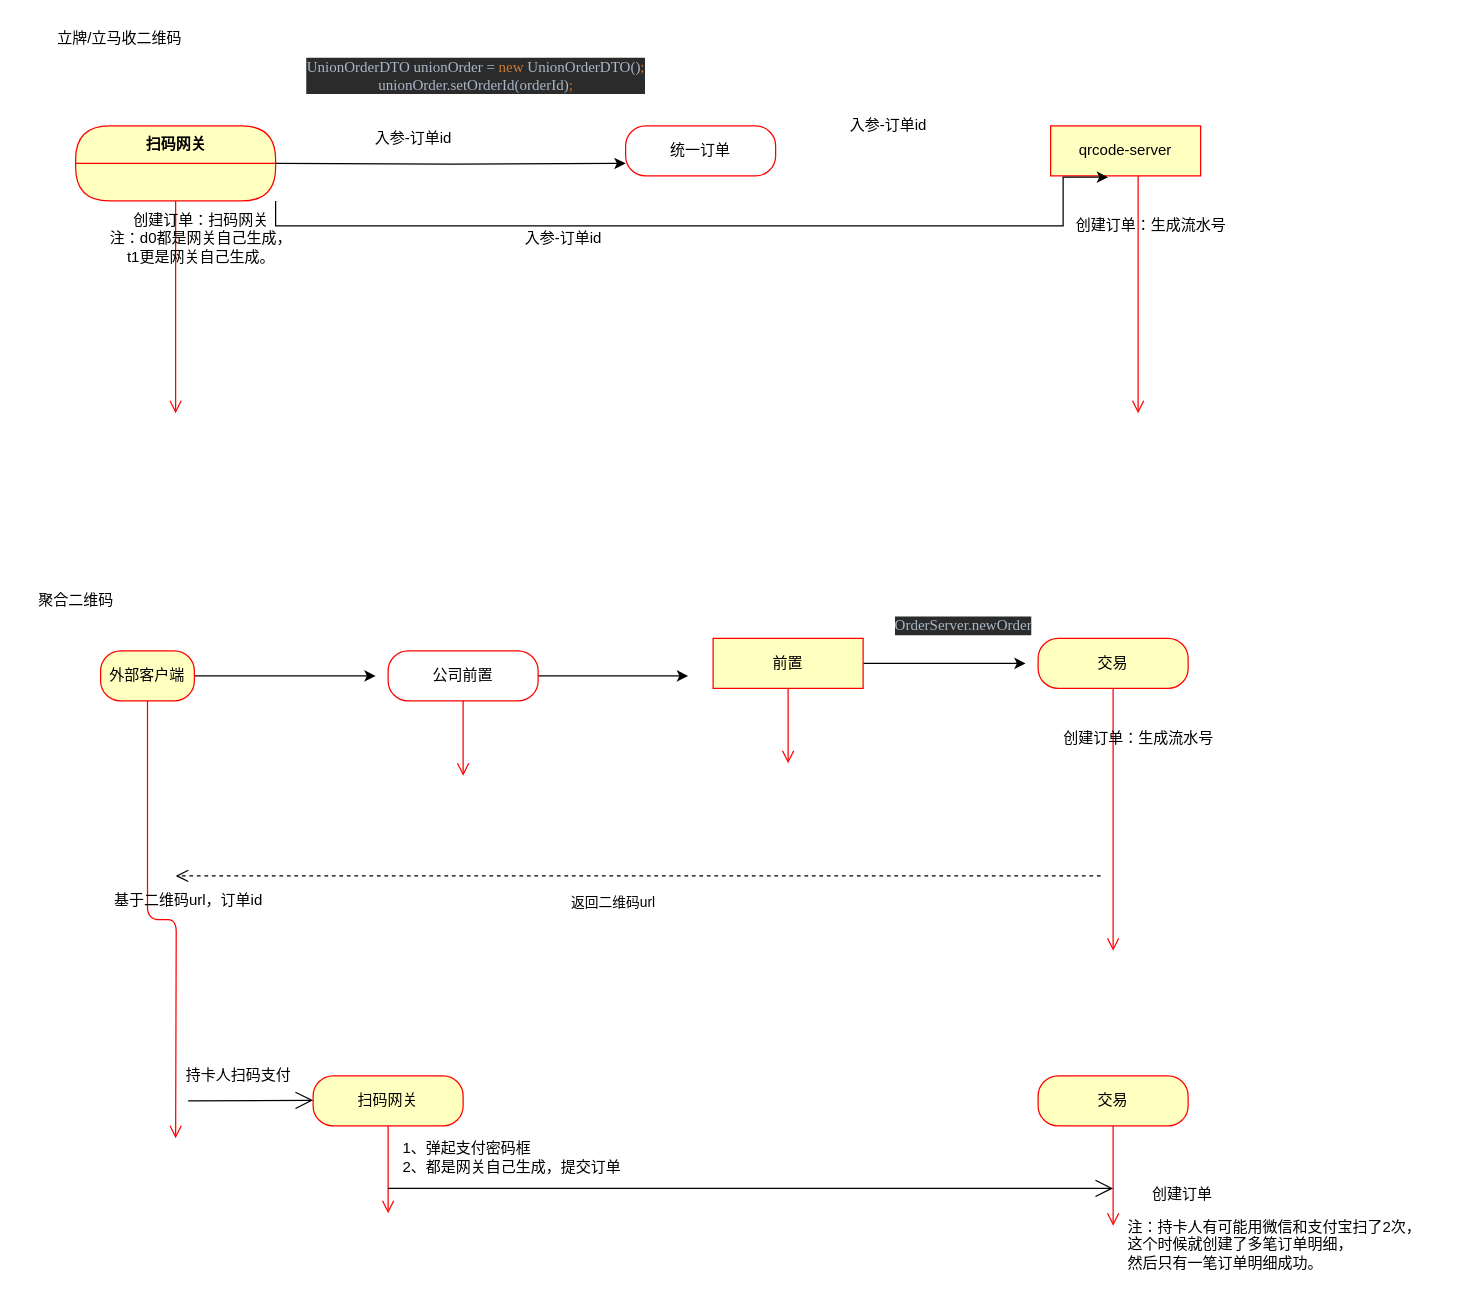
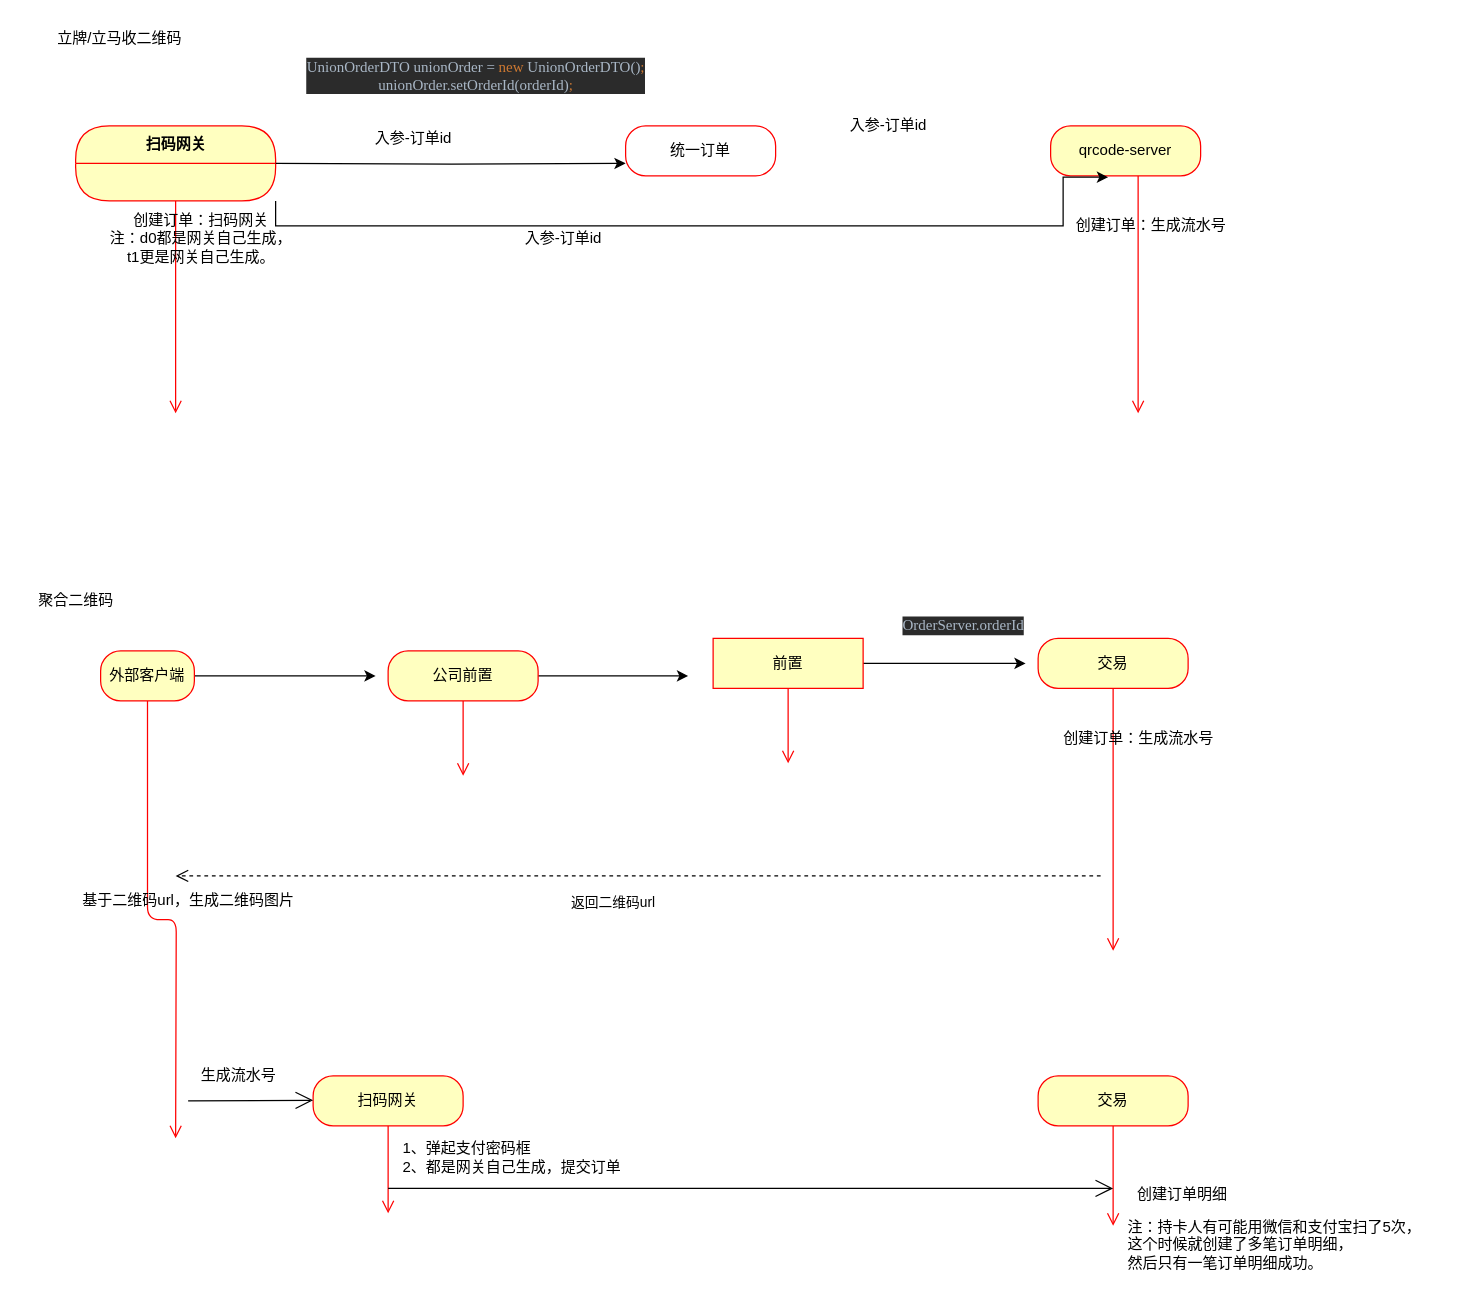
  <mxCell id="0" />
  <mxCell id="1" parent="0" />
- <mxCell id="2" value="qrcode-server" style="whiteSpace=wrap;html=1;arcSize=40;fontColor=#000000;fillColor=#ffffc0;strokeColor=#ff0000;rounded=0;" parent="1" vertex="1"><mxGeometry x="840" y="100" width="120" height="40" as="geometry" /></mxCell>
+ <mxCell id="2" value="qrcode-server" style="rounded=1;whiteSpace=wrap;html=1;arcSize=40;fontColor=#000000;fillColor=#ffffc0;strokeColor=#ff0000;" parent="1" vertex="1"><mxGeometry x="840" y="100" width="120" height="40" as="geometry" /></mxCell>
  <mxCell id="3" value="" style="edgeStyle=orthogonalEdgeStyle;html=1;verticalAlign=bottom;endArrow=open;endSize=8;strokeColor=#ff0000;" parent="1" source="2" edge="1"><mxGeometry relative="1" as="geometry"><mxPoint x="910" y="330" as="targetPoint" /><Array as="points"><mxPoint x="910" y="330" /></Array></mxGeometry></mxCell>
  <mxCell id="4" value="创建订单：生成流水号" style="text;html=1;align=center;verticalAlign=middle;resizable=0;points=[];autosize=1;strokeColor=none;" parent="1" vertex="1"><mxGeometry x="850" y="170" width="140" height="20" as="geometry" /></mxCell>
  <mxCell id="5" value="统一订单" style="rounded=1;whiteSpace=wrap;html=1;arcSize=40;fontColor=#000000;fillColor=#ffffff;strokeColor=#ff0000;" parent="1" vertex="1"><mxGeometry x="500" y="100" width="120" height="40" as="geometry" /></mxCell>
  <mxCell id="6" value="入参-订单id" style="text;html=1;align=center;verticalAlign=middle;resizable=0;points=[];autosize=1;strokeColor=none;" parent="1" vertex="1"><mxGeometry x="670" y="90" width="80" height="20" as="geometry" /></mxCell>
  <mxCell id="7" style="edgeStyle=orthogonalEdgeStyle;rounded=0;orthogonalLoop=1;jettySize=auto;html=1;exitX=1;exitY=1;exitDx=0;exitDy=0;entryX=0.383;entryY=1.025;entryDx=0;entryDy=0;entryPerimeter=0;" parent="1" source="8" target="2" edge="1"><mxGeometry relative="1" as="geometry"><Array as="points"><mxPoint x="220" y="180" /><mxPoint x="850" y="180" /><mxPoint x="850" y="141" /></Array></mxGeometry></mxCell>
  <mxCell id="8" value="扫码网关" style="swimlane;html=1;fontStyle=1;align=center;verticalAlign=middle;childLayout=stackLayout;horizontal=1;startSize=30;horizontalStack=0;resizeParent=0;resizeLast=1;container=0;fontColor=#000000;collapsible=0;rounded=1;arcSize=30;strokeColor=#ff0000;fillColor=#ffffc0;swimlaneFillColor=#ffffc0;dropTarget=0;" parent="1" vertex="1"><mxGeometry x="60" y="100" width="160" height="60" as="geometry" /></mxCell>
  <mxCell id="9" value="" style="edgeStyle=orthogonalEdgeStyle;html=1;verticalAlign=bottom;endArrow=open;endSize=8;strokeColor=#ff0000;" parent="1" source="8" edge="1"><mxGeometry relative="1" as="geometry"><mxPoint x="140" y="330" as="targetPoint" /></mxGeometry></mxCell>
  <mxCell id="10" value="创建订单：扫码网关&lt;br&gt;注：d0都是网关自己生成，&lt;br&gt;t1更是网关自己生成。" style="text;html=1;align=center;verticalAlign=middle;resizable=0;points=[];autosize=1;strokeColor=none;" parent="1" vertex="1"><mxGeometry x="80" y="165" width="160" height="50" as="geometry" /></mxCell>
  <mxCell id="11" value="入参-订单id" style="text;html=1;align=center;verticalAlign=middle;resizable=0;points=[];autosize=1;strokeColor=none;" parent="1" vertex="1"><mxGeometry x="290" y="100" width="80" height="20" as="geometry" /></mxCell>
  <mxCell id="12" style="edgeStyle=orthogonalEdgeStyle;rounded=0;orthogonalLoop=1;jettySize=auto;html=1;exitX=1;exitY=0;exitDx=0;exitDy=0;entryX=0;entryY=0.75;entryDx=0;entryDy=0;" parent="1" target="5" edge="1"><mxGeometry relative="1" as="geometry"><mxPoint x="220" y="130" as="sourcePoint" /></mxGeometry></mxCell>
  <mxCell id="13" value="&lt;pre style=&quot;background-color: #2b2b2b ; color: #a9b7c6 ; font-family: &amp;#34;menlo&amp;#34; ; font-size: 9.0pt&quot;&gt;UnionOrderDTO unionOrder = &lt;span style=&quot;color: #cc7832&quot;&gt;new &lt;/span&gt;UnionOrderDTO()&lt;span style=&quot;color: #cc7832&quot;&gt;;&lt;br&gt;&lt;/span&gt;unionOrder.setOrderId(orderId)&lt;span style=&quot;color: #cc7832&quot;&gt;;&lt;/span&gt;&lt;/pre&gt;" style="text;html=1;align=center;verticalAlign=middle;resizable=0;points=[];autosize=1;strokeColor=none;" parent="1" vertex="1"><mxGeometry x="200" y="30" width="360" height="60" as="geometry" /></mxCell>
  <mxCell id="14" value="入参-订单id" style="text;html=1;align=center;verticalAlign=middle;resizable=0;points=[];autosize=1;strokeColor=none;" parent="1" vertex="1"><mxGeometry x="410" y="180" width="80" height="20" as="geometry" /></mxCell>
  <mxCell id="15" value="立牌/立马收二维码" style="text;html=1;align=center;verticalAlign=middle;resizable=0;points=[];autosize=1;strokeColor=none;" parent="1" vertex="1"><mxGeometry x="40" y="20" width="110" height="20" as="geometry" /></mxCell>
  <mxCell id="16" value="聚合二维码" style="text;html=1;align=center;verticalAlign=middle;resizable=0;points=[];autosize=1;strokeColor=none;" parent="1" vertex="1"><mxGeometry x="20" y="470" width="80" height="20" as="geometry" /></mxCell>
  <mxCell id="17" style="edgeStyle=orthogonalEdgeStyle;rounded=0;orthogonalLoop=1;jettySize=auto;html=1;exitX=1;exitY=0.5;exitDx=0;exitDy=0;" parent="1" source="18" edge="1"><mxGeometry relative="1" as="geometry"><mxPoint x="550" y="540" as="targetPoint" /></mxGeometry></mxCell>
- <mxCell id="18" value="公司前置" style="rounded=1;whiteSpace=wrap;html=1;arcSize=40;fontColor=#000000;fillColor=#ffffff;strokeColor=#ff0000;" parent="1" vertex="1"><mxGeometry x="310" y="520" width="120" height="40" as="geometry" /></mxCell>
+ <mxCell id="18" value="公司前置" style="rounded=1;whiteSpace=wrap;html=1;arcSize=40;fontColor=#000000;fillColor=#ffffc0;strokeColor=#ff0000;" parent="1" vertex="1"><mxGeometry x="310" y="520" width="120" height="40" as="geometry" /></mxCell>
  <mxCell id="19" value="" style="edgeStyle=orthogonalEdgeStyle;html=1;verticalAlign=bottom;endArrow=open;endSize=8;strokeColor=#ff0000;" parent="1" source="18" edge="1"><mxGeometry relative="1" as="geometry"><mxPoint x="370" y="620" as="targetPoint" /></mxGeometry></mxCell>
  <mxCell id="20" style="edgeStyle=orthogonalEdgeStyle;rounded=0;orthogonalLoop=1;jettySize=auto;html=1;exitX=1;exitY=0.5;exitDx=0;exitDy=0;" parent="1" source="21" edge="1"><mxGeometry relative="1" as="geometry"><mxPoint x="820" y="530" as="targetPoint" /></mxGeometry></mxCell>
  <mxCell id="21" value="前置" style="whiteSpace=wrap;html=1;arcSize=40;fontColor=#000000;fillColor=#ffffc0;strokeColor=#ff0000;rounded=0;" parent="1" vertex="1"><mxGeometry x="570" y="510" width="120" height="40" as="geometry" /></mxCell>
  <mxCell id="22" value="" style="edgeStyle=orthogonalEdgeStyle;html=1;verticalAlign=bottom;endArrow=open;endSize=8;strokeColor=#ff0000;" parent="1" source="21" edge="1"><mxGeometry relative="1" as="geometry"><mxPoint x="630" y="610" as="targetPoint" /></mxGeometry></mxCell>
  <mxCell id="23" value="交易" style="rounded=1;whiteSpace=wrap;html=1;arcSize=40;fontColor=#000000;fillColor=#ffffc0;strokeColor=#ff0000;" parent="1" vertex="1"><mxGeometry x="830" y="510" width="120" height="40" as="geometry" /></mxCell>
  <mxCell id="24" value="" style="edgeStyle=orthogonalEdgeStyle;html=1;verticalAlign=bottom;endArrow=open;endSize=8;strokeColor=#ff0000;" parent="1" source="23" edge="1"><mxGeometry relative="1" as="geometry"><mxPoint x="890" y="760" as="targetPoint" /></mxGeometry></mxCell>
  <mxCell id="25" style="edgeStyle=orthogonalEdgeStyle;rounded=0;orthogonalLoop=1;jettySize=auto;html=1;exitX=1;exitY=0.5;exitDx=0;exitDy=0;" parent="1" source="26" edge="1"><mxGeometry relative="1" as="geometry"><mxPoint x="300" y="540" as="targetPoint" /></mxGeometry></mxCell>
  <mxCell id="26" value="外部客户端" style="rounded=1;whiteSpace=wrap;html=1;arcSize=40;fontColor=#000000;fillColor=#ffffc0;strokeColor=#ff0000;" parent="1" vertex="1"><mxGeometry x="80" y="520" width="75" height="40" as="geometry" /></mxCell>
  <mxCell id="27" value="" style="edgeStyle=orthogonalEdgeStyle;html=1;verticalAlign=bottom;endArrow=open;endSize=8;strokeColor=#ff0000;" parent="1" source="26" edge="1"><mxGeometry relative="1" as="geometry"><mxPoint x="140" y="910" as="targetPoint" /></mxGeometry></mxCell>
  <mxCell id="28" value="创建订单：生成流水号" style="text;html=1;align=center;verticalAlign=middle;resizable=0;points=[];autosize=1;strokeColor=none;" parent="1" vertex="1"><mxGeometry x="840" y="580" width="140" height="20" as="geometry" /></mxCell>
  <mxCell id="29" value="扫码网关" style="rounded=1;whiteSpace=wrap;html=1;arcSize=40;fontColor=#000000;fillColor=#ffffc0;strokeColor=#ff0000;" parent="1" vertex="1"><mxGeometry x="250" y="860" width="120" height="40" as="geometry" /></mxCell>
  <mxCell id="30" value="" style="edgeStyle=orthogonalEdgeStyle;html=1;verticalAlign=bottom;endArrow=open;endSize=8;strokeColor=#ff0000;" parent="1" source="29" edge="1"><mxGeometry relative="1" as="geometry"><mxPoint x="310" y="970" as="targetPoint" /></mxGeometry></mxCell>
  <mxCell id="31" value="交易" style="rounded=1;whiteSpace=wrap;html=1;arcSize=40;fontColor=#000000;fillColor=#ffffc0;strokeColor=#ff0000;" parent="1" vertex="1"><mxGeometry x="830" y="860" width="120" height="40" as="geometry" /></mxCell>
  <mxCell id="32" value="" style="edgeStyle=orthogonalEdgeStyle;html=1;verticalAlign=bottom;endArrow=open;endSize=8;strokeColor=#ff0000;" parent="1" source="31" edge="1"><mxGeometry relative="1" as="geometry"><mxPoint x="890" y="980" as="targetPoint" /></mxGeometry></mxCell>
- <mxCell id="33" value="持卡人扫码支付" style="text;html=1;align=center;verticalAlign=middle;resizable=0;points=[];autosize=1;strokeColor=none;" parent="1" vertex="1"><mxGeometry x="140" y="850" width="100" height="20" as="geometry" /></mxCell>
+ <mxCell id="33" value="生成流水号" style="text;html=1;align=center;verticalAlign=middle;resizable=0;points=[];autosize=1;strokeColor=none;" parent="1" vertex="1"><mxGeometry x="140" y="850" width="100" height="20" as="geometry" /></mxCell>
  <mxCell id="34" value="返回二维码url" style="html=1;verticalAlign=bottom;endArrow=open;dashed=1;endSize=8;" parent="1" edge="1"><mxGeometry x="0.054" y="30" relative="1" as="geometry"><mxPoint x="880" y="700" as="sourcePoint" /><mxPoint x="140" y="700" as="targetPoint" /><mxPoint as="offset" /></mxGeometry></mxCell>
- <mxCell id="35" value="基于二维码url，订单id" style="text;html=1;align=center;verticalAlign=middle;resizable=0;points=[];autosize=1;strokeColor=none;" parent="1" vertex="1"><mxGeometry x="60" y="710" width="180" height="20" as="geometry" /></mxCell>
+ <mxCell id="35" value="基于二维码url，生成二维码图片" style="text;html=1;align=center;verticalAlign=middle;resizable=0;points=[];autosize=1;strokeColor=none;" parent="1" vertex="1"><mxGeometry x="60" y="710" width="180" height="20" as="geometry" /></mxCell>
  <mxCell id="36" value="" style="endArrow=open;endFill=1;endSize=12;html=1;" parent="1" edge="1"><mxGeometry width="160" relative="1" as="geometry"><mxPoint x="150" y="880" as="sourcePoint" /><mxPoint x="250" y="879.5" as="targetPoint" /></mxGeometry></mxCell>
  <mxCell id="37" value="" style="endArrow=open;endFill=1;endSize=12;html=1;" parent="1" edge="1"><mxGeometry width="160" relative="1" as="geometry"><mxPoint x="310" y="950" as="sourcePoint" /><mxPoint x="890" y="950" as="targetPoint" /></mxGeometry></mxCell>
  <mxCell id="38" value="1、弹起支付密码框&lt;br&gt;2、都是网关自己生成，提交订单" style="text;html=1;align=left;verticalAlign=middle;resizable=0;points=[];autosize=1;strokeColor=none;" parent="1" vertex="1"><mxGeometry x="320" y="910" width="200" height="30" as="geometry" /></mxCell>
- <mxCell id="39" value="&lt;pre style=&quot;background-color: #2b2b2b ; color: #a9b7c6 ; font-family: &amp;#34;menlo&amp;#34; ; font-size: 9.0pt&quot;&gt;OrderServer.newOrder&lt;/pre&gt;" style="text;html=1;align=center;verticalAlign=middle;resizable=0;points=[];autosize=1;strokeColor=none;" parent="1" vertex="1"><mxGeometry x="690" y="480" width="160" height="40" as="geometry" /></mxCell>
- <mxCell id="40" value="创建订单&lt;br&gt;" style="text;html=1;align=center;verticalAlign=middle;resizable=0;points=[];autosize=1;strokeColor=none;" parent="1" vertex="1"><mxGeometry x="900" y="945" width="90" height="20" as="geometry" /></mxCell>
- <mxCell id="41" value="注：持卡人有可能用微信和支付宝扫了2次，&lt;br&gt;这个时候就创建了多笔订单明细，&lt;br&gt;然后只有一笔订单明细成功。" style="text;html=1;align=left;verticalAlign=middle;resizable=0;points=[];autosize=1;strokeColor=none;" parent="1" vertex="1"><mxGeometry x="900" y="970" width="250" height="50" as="geometry" /></mxCell>
+ <mxCell id="39" value="&lt;pre style=&quot;background-color: #2b2b2b ; color: #a9b7c6 ; font-family: &amp;#34;menlo&amp;#34; ; font-size: 9.0pt&quot;&gt;OrderServer.orderId&lt;/pre&gt;" style="text;html=1;align=center;verticalAlign=middle;resizable=0;points=[];autosize=1;strokeColor=none;" parent="1" vertex="1"><mxGeometry x="690" y="480" width="160" height="40" as="geometry" /></mxCell>
+ <mxCell id="40" value="创建订单明细&lt;br&gt;" style="text;html=1;align=center;verticalAlign=middle;resizable=0;points=[];autosize=1;strokeColor=none;" parent="1" vertex="1"><mxGeometry x="900" y="945" width="90" height="20" as="geometry" /></mxCell>
+ <mxCell id="41" value="注：持卡人有可能用微信和支付宝扫了5次，&lt;br&gt;这个时候就创建了多笔订单明细，&lt;br&gt;然后只有一笔订单明细成功。" style="text;html=1;align=left;verticalAlign=middle;resizable=0;points=[];autosize=1;strokeColor=none;" parent="1" vertex="1"><mxGeometry x="900" y="970" width="250" height="50" as="geometry" /></mxCell>
